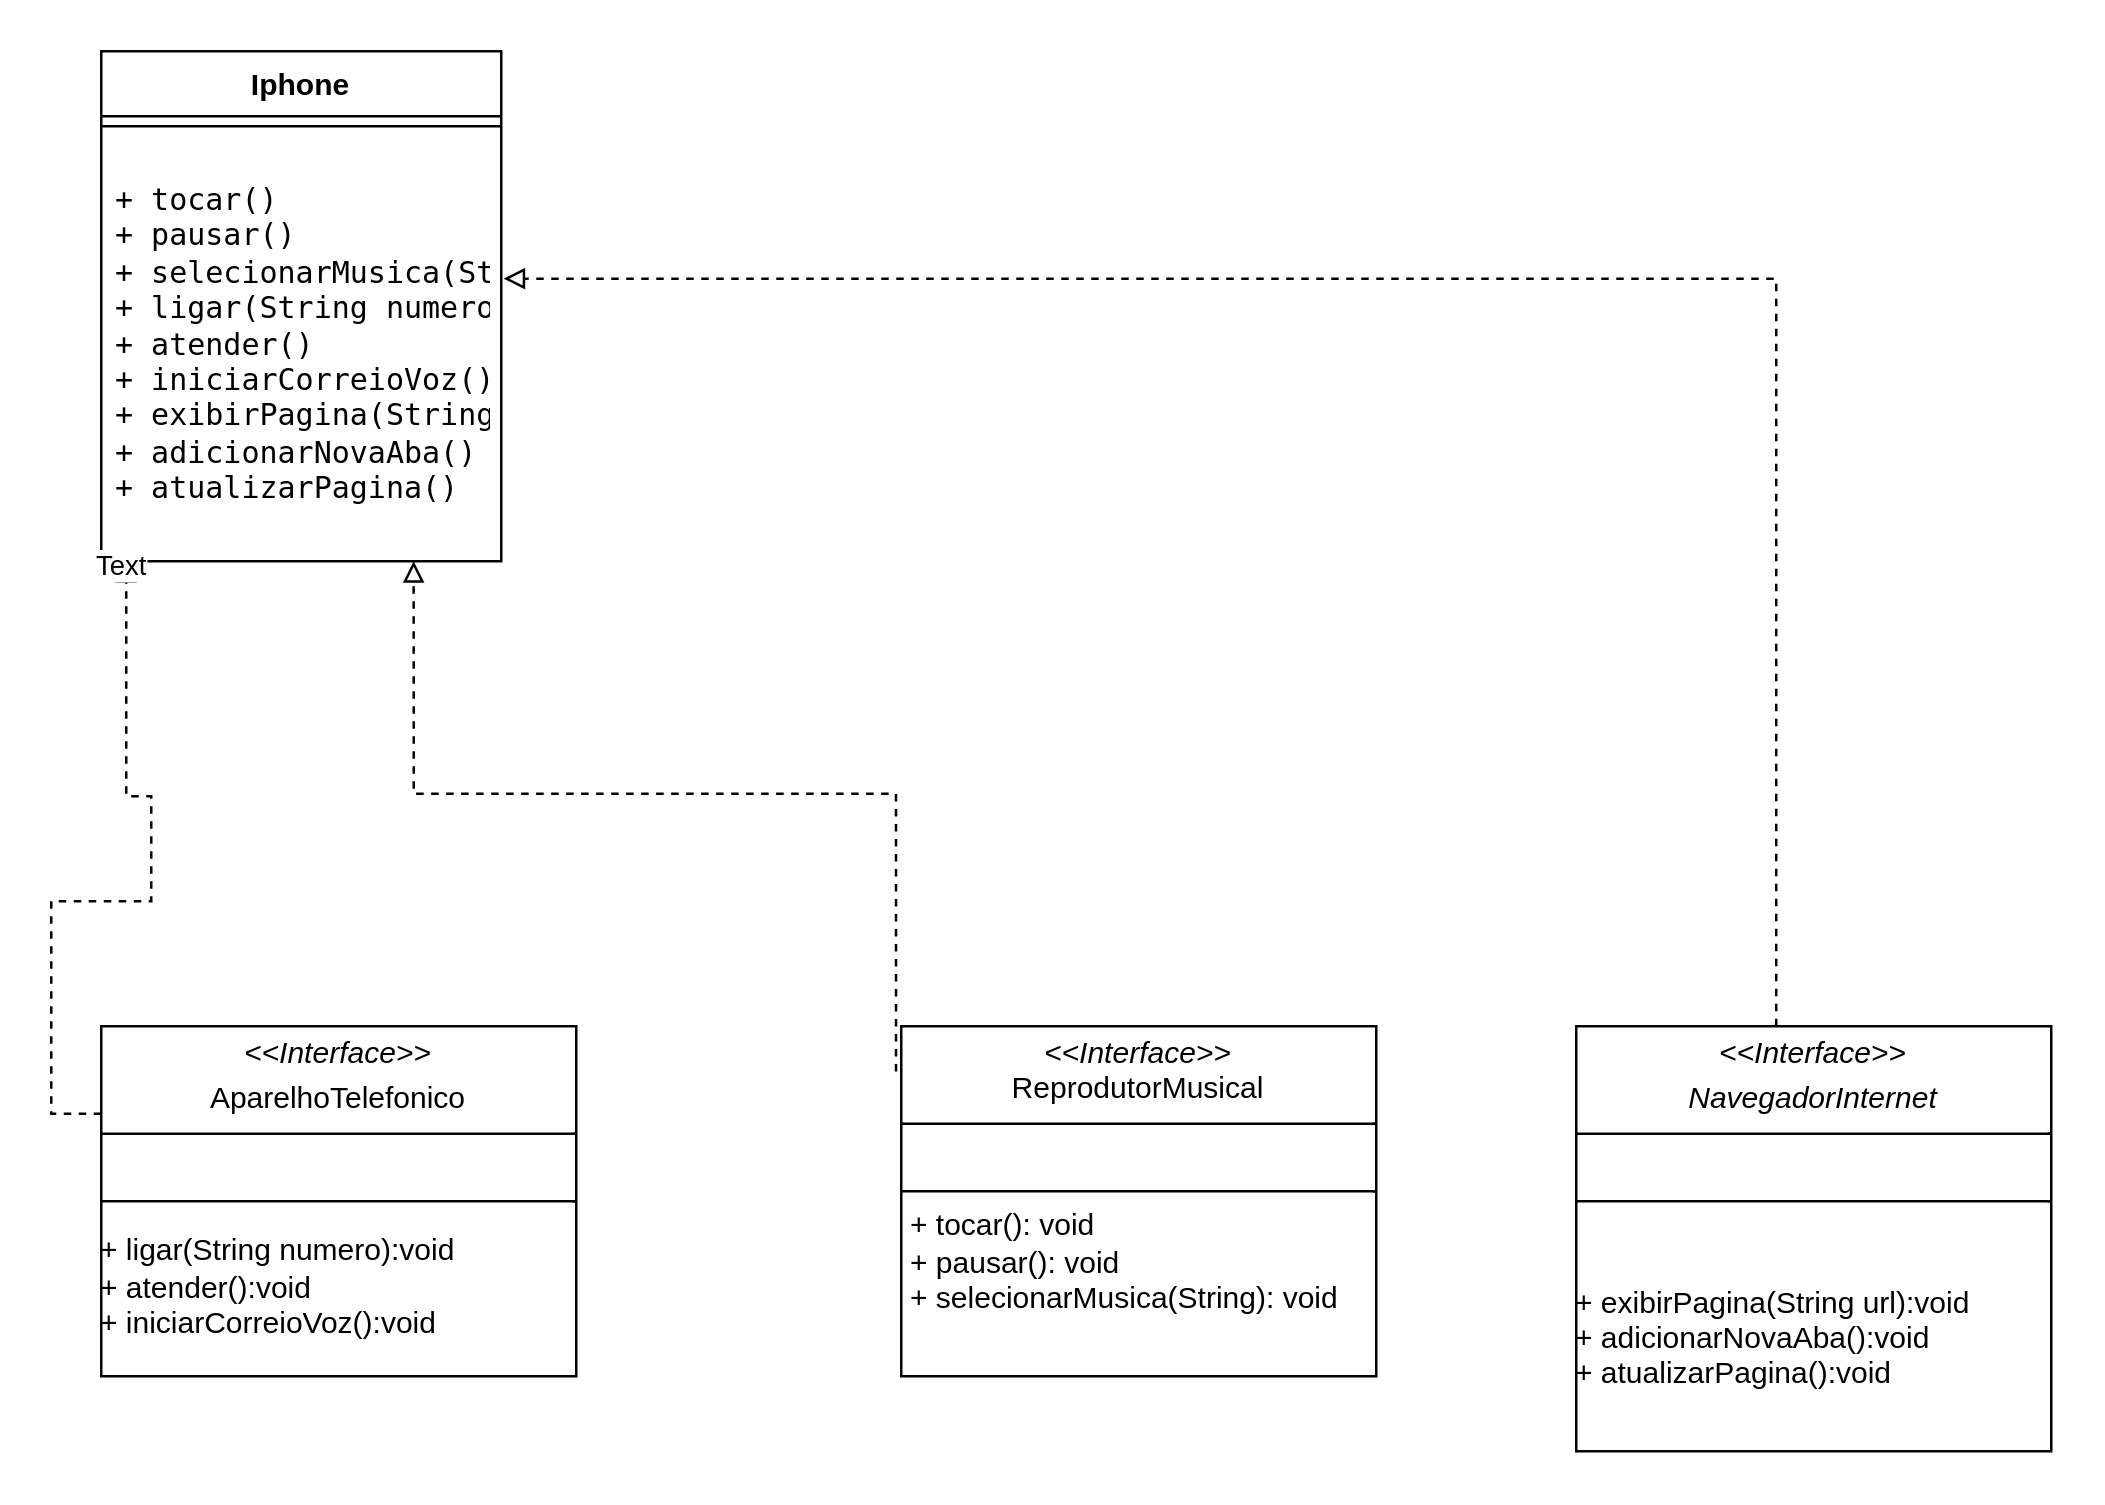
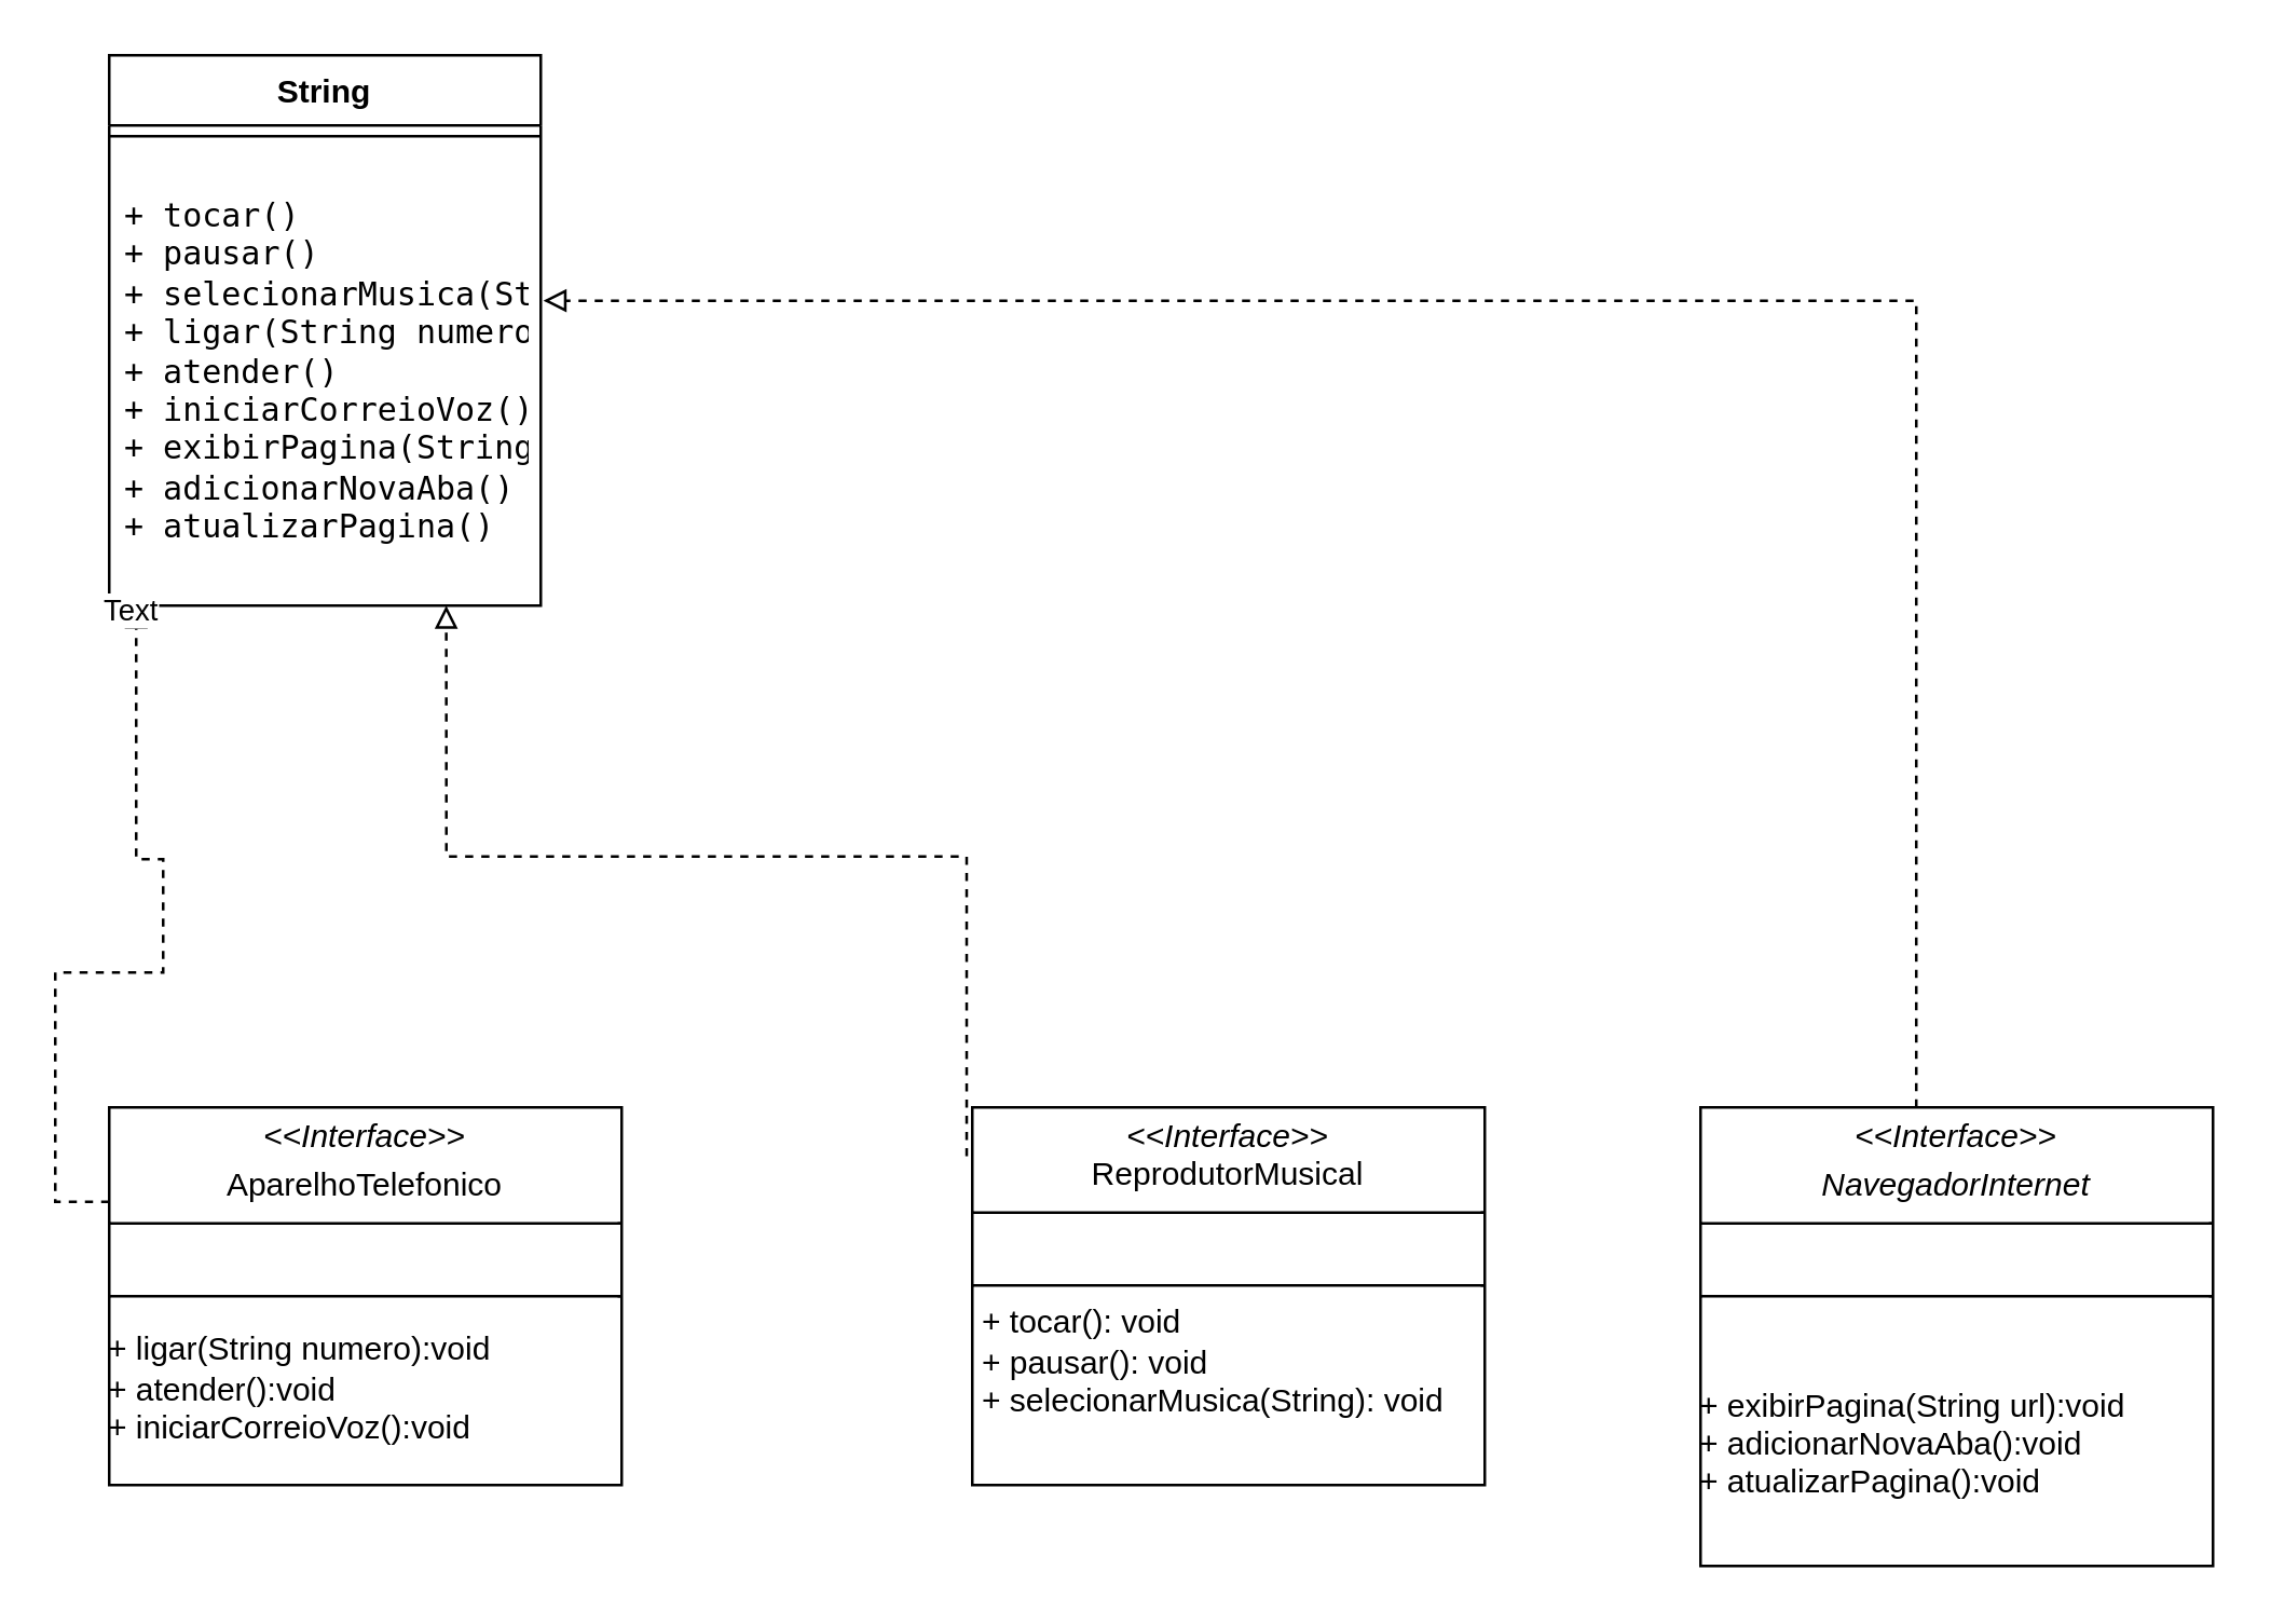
  <mxCell id="0" />
  <mxCell id="1" parent="0" />
- <mxCell id="2" value="Iphone" style="swimlane;fontStyle=1;align=center;verticalAlign=top;childLayout=stackLayout;horizontal=1;startSize=26;horizontalStack=0;resizeParent=1;resizeParentMax=0;resizeLast=0;collapsible=1;marginBottom=0;whiteSpace=wrap;html=1;" vertex="1" parent="1"><mxGeometry x="40" width="160" height="204" as="geometry" y="20" /></mxCell>
+ <mxCell id="2" value="String" style="swimlane;fontStyle=1;align=center;verticalAlign=top;childLayout=stackLayout;horizontal=1;startSize=26;horizontalStack=0;resizeParent=1;resizeParentMax=0;resizeLast=0;collapsible=1;marginBottom=0;whiteSpace=wrap;html=1;" vertex="1" parent="1"><mxGeometry x="40" width="160" height="204" as="geometry" y="20" /></mxCell>
  <mxCell id="3" value="" style="line;strokeWidth=1;fillColor=none;align=left;verticalAlign=middle;spacingTop=-1;spacingLeft=3;spacingRight=3;rotatable=0;labelPosition=right;points=[];portConstraint=eastwest;strokeColor=inherit;" vertex="1" parent="2"><mxGeometry y="26" width="160" height="8" as="geometry" /></mxCell>
  <mxCell id="4" value="&lt;pre&gt;+ tocar()&lt;br/&gt;+ pausar()&lt;br/&gt;+ selecionarMusica(String musica)&lt;br/&gt;+ ligar(String numero)&lt;br/&gt;+ atender()&lt;br/&gt;+ iniciarCorreioVoz()&lt;br/&gt;+ exibirPagina(String url)&lt;br/&gt;+ adicionarNovaAba()&lt;br/&gt;+ atualizarPagina()&lt;/pre&gt;" style="text;strokeColor=none;fillColor=none;align=left;verticalAlign=top;spacingLeft=4;spacingRight=4;overflow=hidden;rotatable=0;points=[[0,0.5],[1,0.5]];portConstraint=eastwest;whiteSpace=wrap;html=1;" vertex="1" parent="2"><mxGeometry y="34" width="160" height="170" as="geometry" /></mxCell>
  <mxCell id="5" value="&lt;p style=&quot;margin:0px;margin-top:4px;text-align:center;&quot;&gt;&lt;i&gt;&amp;lt;&amp;lt;Interface&amp;gt;&amp;gt;&lt;/i&gt;&lt;br&gt;ReprodutorMusical&lt;/p&gt;&lt;hr size=&quot;1&quot; style=&quot;border-style:solid;&quot;&gt;&lt;br&gt;&lt;hr size=&quot;1&quot; style=&quot;border-style:solid;&quot;&gt;&lt;p style=&quot;margin:0px;margin-left:4px;&quot;&gt;+ tocar(): void&lt;/p&gt;&lt;p style=&quot;margin:0px;margin-left:4px;&quot;&gt;+ pausar(): void&lt;/p&gt;&lt;p style=&quot;margin:0px;margin-left:4px;&quot;&gt;+ selecionarMusica(String): void&lt;/p&gt;" style="verticalAlign=top;align=left;overflow=fill;html=1;whiteSpace=wrap;" vertex="1" parent="1"><mxGeometry x="360" y="410" width="190" height="140" as="geometry" /></mxCell>
  <mxCell id="6" value="&lt;p style=&quot;margin:0px;margin-top:4px;text-align:center;&quot;&gt;&lt;i&gt;&amp;lt;&amp;lt;Interface&amp;gt;&amp;gt;&lt;/i&gt;&lt;/p&gt;&lt;p style=&quot;margin:0px;margin-top:4px;text-align:center;&quot;&gt;&lt;i&gt;NavegadorInternet&lt;/i&gt;&lt;/p&gt;&lt;hr size=&quot;1&quot; style=&quot;border-style:solid;&quot;&gt;&lt;br&gt;&lt;hr size=&quot;1&quot; style=&quot;border-style:solid;&quot;&gt;&lt;br&gt;&lt;pre&gt;&lt;font face=&quot;Helvetica&quot;&gt;+ exibirPagina(String url):void&lt;br&gt;+ adicionarNovaAba():void&lt;br&gt;+ atualizarPagina():void&lt;/font&gt;&lt;/pre&gt;" style="verticalAlign=top;align=left;overflow=fill;html=1;whiteSpace=wrap;" vertex="1" parent="1"><mxGeometry x="630" y="410" width="190" height="170" as="geometry" /></mxCell>
  <mxCell id="7" value="&lt;p style=&quot;margin:0px;margin-top:4px;text-align:center;&quot;&gt;&lt;i&gt;&amp;lt;&amp;lt;Interface&amp;gt;&amp;gt;&lt;/i&gt;&lt;br&gt;&lt;/p&gt;&lt;p style=&quot;margin:0px;margin-top:4px;text-align:center;&quot;&gt;AparelhoTelefonico&lt;/p&gt;&lt;hr size=&quot;1&quot; style=&quot;border-style:solid;&quot;&gt;&lt;br&gt;&lt;hr size=&quot;1&quot; style=&quot;border-style:solid;&quot;&gt;&lt;pre&gt;&lt;font style=&quot;font-size: 12px;&quot; face=&quot;Helvetica&quot;&gt;+ ligar(String numero):void&lt;br&gt;+ atender():void&lt;br&gt;+ iniciarCorreioVoz():void&lt;/font&gt;&lt;/pre&gt;" style="verticalAlign=top;align=left;overflow=fill;html=1;whiteSpace=wrap;" vertex="1" parent="1"><mxGeometry x="40" y="410" width="190" height="140" as="geometry" /></mxCell>
  <mxCell id="8" value="" style="html=1;labelBackgroundColor=#ffffff;jettySize=auto;orthogonalLoop=1;fontSize=14;rounded=0;jumpStyle=gap;edgeStyle=orthogonalEdgeStyle;startArrow=none;endArrow=block;endFill=0;dashed=1;strokeWidth=1;" edge="1" parent="1" source="7" target="4"><mxGeometry width="48" height="48" relative="1" as="geometry"><mxPoint x="90" y="380" as="sourcePoint" /><mxPoint x="100" y="230" as="targetPoint" /><Array as="points"><mxPoint x="20" y="445" /><mxPoint x="20" y="360" /><mxPoint x="60" y="360" /><mxPoint x="60" y="318" /><mxPoint x="50" y="318" /></Array></mxGeometry></mxCell>
  <mxCell id="9" value="Text" style="edgeLabel;html=1;align=center;verticalAlign=middle;resizable=0;points=[];" vertex="1" connectable="0" parent="8"><mxGeometry x="0.995" y="3" relative="1" as="geometry"><mxPoint as="offset" /></mxGeometry></mxCell>
  <mxCell id="10" value="" style="html=1;labelBackgroundColor=#ffffff;jettySize=auto;orthogonalLoop=1;fontSize=14;rounded=0;jumpStyle=gap;edgeStyle=orthogonalEdgeStyle;startArrow=none;endArrow=block;endFill=0;dashed=1;strokeWidth=1;entryX=0.781;entryY=1;entryDx=0;entryDy=0;entryPerimeter=0;exitX=-0.011;exitY=0.129;exitDx=0;exitDy=0;exitPerimeter=0;" edge="1" parent="1" source="5" target="4"><mxGeometry width="48" height="48" relative="1" as="geometry"><mxPoint x="320" y="490" as="sourcePoint" /><mxPoint x="438" y="250" as="targetPoint" /></mxGeometry></mxCell>
  <mxCell id="11" value="" style="html=1;labelBackgroundColor=#ffffff;jettySize=auto;orthogonalLoop=1;fontSize=14;rounded=0;jumpStyle=gap;edgeStyle=orthogonalEdgeStyle;startArrow=none;endArrow=block;endFill=0;dashed=1;strokeWidth=1;exitX=0.421;exitY=0;exitDx=0;exitDy=0;exitPerimeter=0;entryX=1.006;entryY=0.335;entryDx=0;entryDy=0;entryPerimeter=0;" edge="1" parent="1" source="6" target="4"><mxGeometry width="48" height="48" relative="1" as="geometry"><mxPoint x="390" y="238" as="sourcePoint" /><mxPoint x="438" y="190" as="targetPoint" /></mxGeometry></mxCell>
